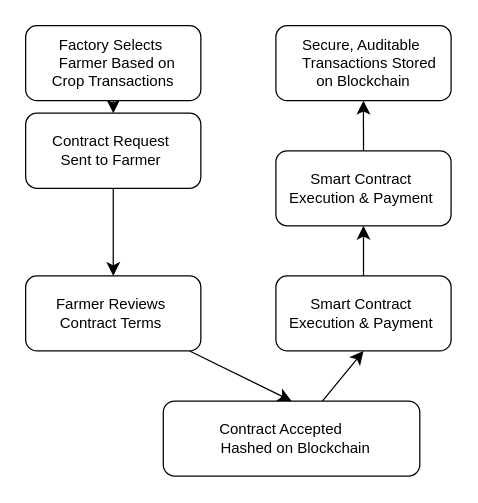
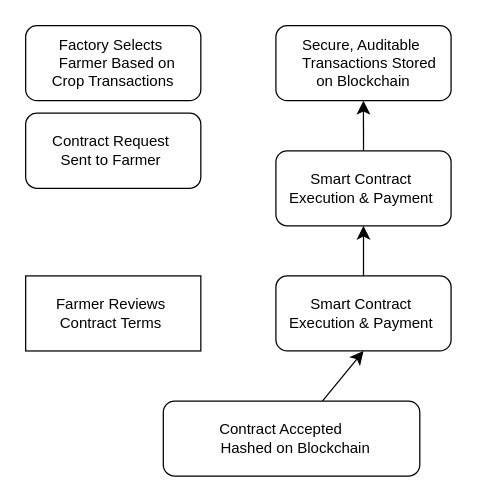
  <mxCell id="0" />
  <mxCell id="1" parent="0" />
- <mxCell id="2" style="edgeStyle=none;curved=1;rounded=0;orthogonalLoop=1;jettySize=auto;html=1;entryX=0.5;entryY=0;entryDx=0;entryDy=0;fontSize=12;startSize=8;endSize=8;" edge="1" parent="1" source="3" target="5"><mxGeometry relative="1" as="geometry" /></mxCell>
  <mxCell id="3" value="&lt;div&gt;&lt;span style=&quot;font-size: 12px;&quot;&gt;&amp;nbsp;Factory Selects&amp;nbsp;&amp;nbsp;&lt;/span&gt;&lt;/div&gt;&lt;div&gt;&lt;span style=&quot;font-size: 12px;&quot;&gt;&amp;nbsp; &amp;nbsp; Farmer Based on&amp;nbsp;&lt;/span&gt;&lt;span style=&quot;background-color: initial;&quot;&gt;&amp;nbsp; Crop Transactions&lt;/span&gt;&lt;/div&gt;" style="rounded=1;whiteSpace=wrap;html=1;fontSize=12;glass=0;strokeWidth=1;shadow=0;" parent="1" vertex="1"><mxGeometry x="20" y="20" width="140" height="60" as="geometry" /></mxCell>
- <mxCell id="4" style="edgeStyle=none;curved=1;rounded=0;orthogonalLoop=1;jettySize=auto;html=1;entryX=0.5;entryY=0;entryDx=0;entryDy=0;fontSize=12;startSize=8;endSize=8;" edge="1" parent="1" source="5" target="7"><mxGeometry relative="1" as="geometry" /></mxCell>
  <mxCell id="5" value="&lt;div&gt;&lt;span style=&quot;font-size: 12px;&quot;&gt;Contract Request&amp;nbsp;&lt;/span&gt;&lt;/div&gt;&lt;div&gt;&lt;span style=&quot;font-size: 12px;&quot;&gt;Sent to Farmer&amp;nbsp;&lt;/span&gt;&lt;/div&gt;" style="rounded=1;whiteSpace=wrap;html=1;fontSize=12;glass=0;strokeWidth=1;shadow=0;" vertex="1" parent="1"><mxGeometry x="20" y="90" width="140" height="60" as="geometry" /></mxCell>
- <mxCell id="6" style="edgeStyle=none;curved=1;rounded=0;orthogonalLoop=1;jettySize=auto;html=1;entryX=0.5;entryY=0;entryDx=0;entryDy=0;fontSize=12;startSize=8;endSize=8;" edge="1" parent="1" source="7" target="9"><mxGeometry relative="1" as="geometry" /></mxCell>
- <mxCell id="7" value="&lt;div&gt;&lt;span style=&quot;font-size: 12px;&quot;&gt;Farmer Reviews&amp;nbsp; &lt;/span&gt;&lt;span style=&quot;background-color: initial;&quot;&gt;Contract Terms&amp;nbsp;&lt;/span&gt;&lt;/div&gt;" style="rounded=1;whiteSpace=wrap;html=1;fontSize=12;glass=0;strokeWidth=1;shadow=0;" vertex="1" parent="1"><mxGeometry x="20" y="220" width="140" height="60" as="geometry" /></mxCell>
+ <mxCell id="7" value="&lt;div&gt;&lt;span style=&quot;font-size: 12px;&quot;&gt;Farmer Reviews&amp;nbsp; &lt;/span&gt;&lt;span style=&quot;background-color: initial;&quot;&gt;Contract Terms&amp;nbsp;&lt;/span&gt;&lt;/div&gt;" style="whiteSpace=wrap;html=1;fontSize=12;glass=0;strokeWidth=1;shadow=0;rounded=0;" vertex="1" parent="1"><mxGeometry x="20" y="220" width="140" height="60" as="geometry" /></mxCell>
  <mxCell id="8" style="edgeStyle=none;curved=1;rounded=0;orthogonalLoop=1;jettySize=auto;html=1;entryX=0.5;entryY=1;entryDx=0;entryDy=0;fontSize=12;startSize=8;endSize=8;" edge="1" parent="1" source="9" target="11"><mxGeometry relative="1" as="geometry" /></mxCell>
  <mxCell id="9" value="&lt;div&gt;&lt;span style=&quot;font-size: 12px;&quot;&gt;Contract Accepted&amp;nbsp; &amp;nbsp; &amp;nbsp;&lt;/span&gt;&lt;/div&gt;&lt;div&gt;&lt;span style=&quot;font-size: 12px;&quot;&gt;&amp;nbsp; Hashed on Blockchain&lt;/span&gt;&lt;/div&gt;" style="rounded=1;whiteSpace=wrap;html=1;fontSize=12;glass=0;strokeWidth=1;shadow=0;" vertex="1" parent="1"><mxGeometry x="130" y="320" width="205" height="60" as="geometry" /></mxCell>
  <mxCell id="10" style="edgeStyle=none;curved=1;rounded=0;orthogonalLoop=1;jettySize=auto;html=1;exitX=0.5;exitY=0;exitDx=0;exitDy=0;entryX=0.5;entryY=1;entryDx=0;entryDy=0;fontSize=12;startSize=8;endSize=8;" edge="1" parent="1" source="11" target="13"><mxGeometry relative="1" as="geometry" /></mxCell>
  <mxCell id="11" value="&lt;div&gt;&lt;span style=&quot;font-size: 12px;&quot;&gt;Smart Contract&amp;nbsp; &lt;/span&gt;E&lt;span style=&quot;background-color: initial;&quot;&gt;xecution &amp;amp; Payment&amp;nbsp;&lt;/span&gt;&lt;/div&gt;" style="rounded=1;whiteSpace=wrap;html=1;fontSize=12;glass=0;strokeWidth=1;shadow=0;" vertex="1" parent="1"><mxGeometry x="220" y="220" width="140" height="60" as="geometry" /></mxCell>
  <mxCell id="12" style="edgeStyle=none;curved=1;rounded=0;orthogonalLoop=1;jettySize=auto;html=1;exitX=0.5;exitY=0;exitDx=0;exitDy=0;fontSize=12;startSize=8;endSize=8;" edge="1" parent="1" source="13"><mxGeometry relative="1" as="geometry"><mxPoint x="289.952" y="80" as="targetPoint" /></mxGeometry></mxCell>
  <mxCell id="13" value="&lt;div&gt;&lt;span style=&quot;font-size: 12px;&quot;&gt;Smart Contract&amp;nbsp; &lt;/span&gt;E&lt;span style=&quot;background-color: initial;&quot;&gt;xecution &amp;amp; Payment&amp;nbsp;&lt;/span&gt;&lt;/div&gt;" style="rounded=1;whiteSpace=wrap;html=1;fontSize=12;glass=0;strokeWidth=1;shadow=0;" vertex="1" parent="1"><mxGeometry x="220" y="120" width="140" height="60" as="geometry" /></mxCell>
  <mxCell id="14" value="&lt;div&gt;&lt;span style=&quot;font-size: 12px;&quot;&gt;Secure, Auditable&amp;nbsp;&lt;/span&gt;&lt;/div&gt;&lt;div&gt;&lt;span style=&quot;font-size: 12px;&quot;&gt;&amp;nbsp; &amp;nbsp; &amp;nbsp; Transactions Stored&amp;nbsp;&amp;nbsp;&lt;/span&gt;&lt;span style=&quot;background-color: initial;&quot;&gt;&amp;nbsp; on Blockchain&lt;/span&gt;&lt;/div&gt;" style="rounded=1;whiteSpace=wrap;html=1;fontSize=12;glass=0;strokeWidth=1;shadow=0;" vertex="1" parent="1"><mxGeometry x="220" y="20" width="140" height="60" as="geometry" /></mxCell>
